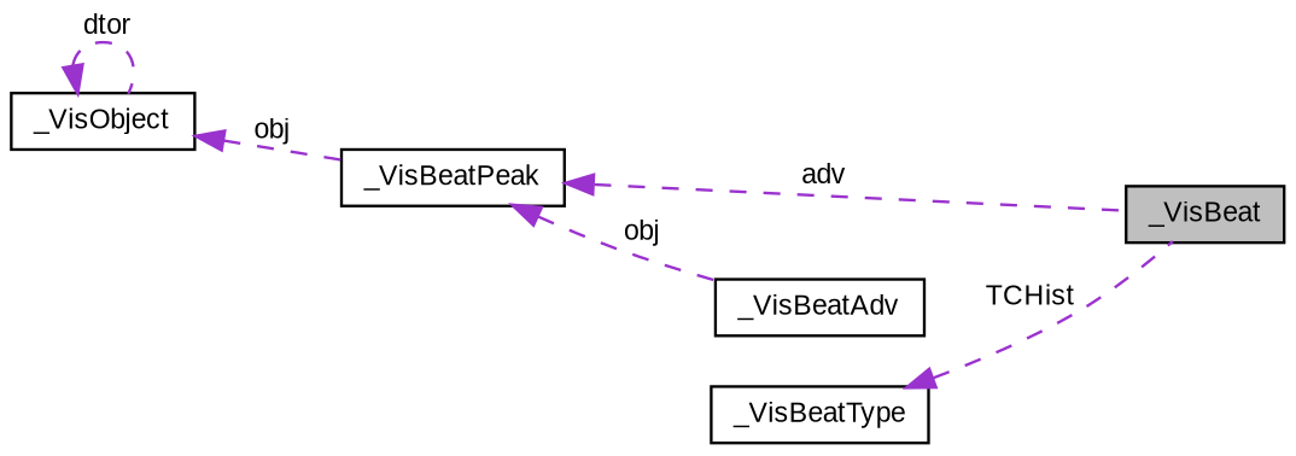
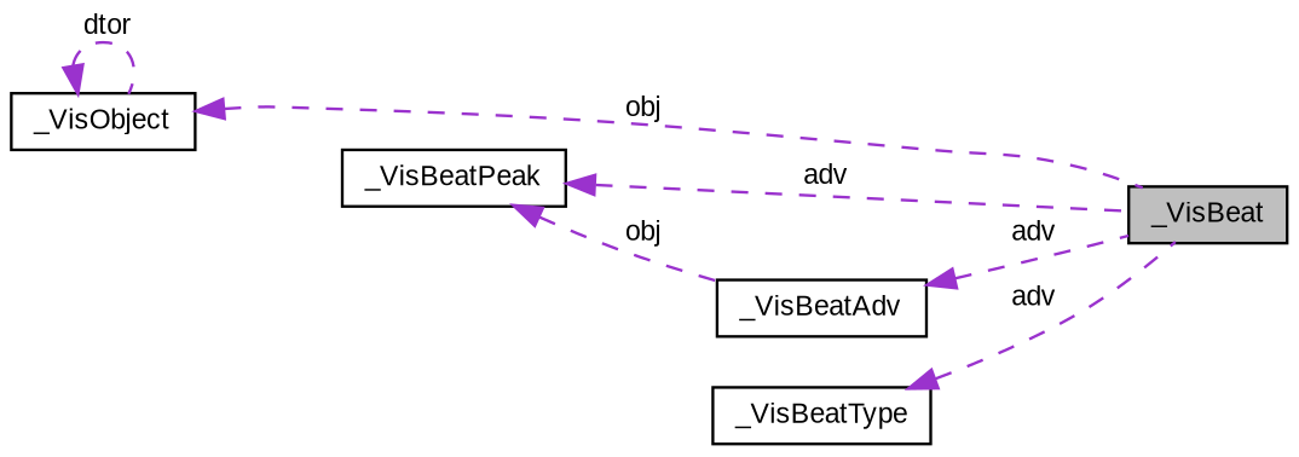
  digraph {
    fontname="Liberation Sans"
    rankdir=LR
    node [color=black fillcolor=white fontname="Liberation Sans" fontsize=10 shape=record style=filled]
    edge [color=darkorchid3 dir=back fontname="Liberation Sans" fontsize=10 labelfontname=Helvetica labelfontsize=10 style=dashed]
    n1 [fillcolor=grey75 fontcolor=black height=0.2 label=_VisBeat width=0.4]
    n2 [height=0.2 label=_VisBeatAdv width=0.4]
    n3 [height=0.2 label=_VisObject width=0.4]
    n4 [height=0.2 label=_VisBeatPeak width=0.4]
    n5 [height=0.2 label=_VisBeatType width=0.4]
-   n3 -> n4 [label=" obj"]
+   n2 -> n1 [label=" adv"]
+   n3 -> n1 [label=" obj"]
    n3 -> n3 [label=" dtor"]
    n4 -> n1 [label=" adv"]
    n4 -> n2 [label=" obj"]
-   n5 -> n1 [label=" TCHist"]
+   n5 -> n1 [label=" adv"]
  }
